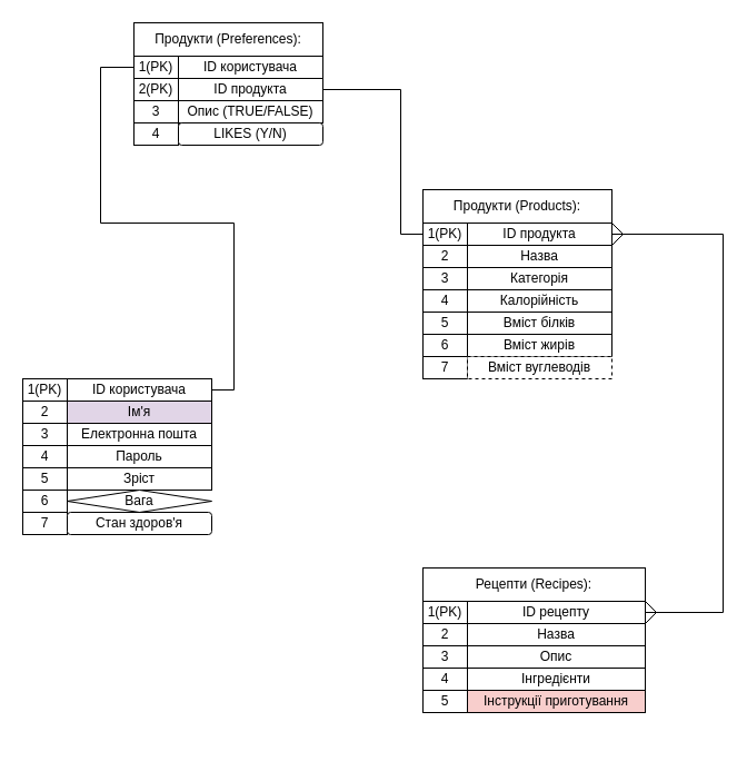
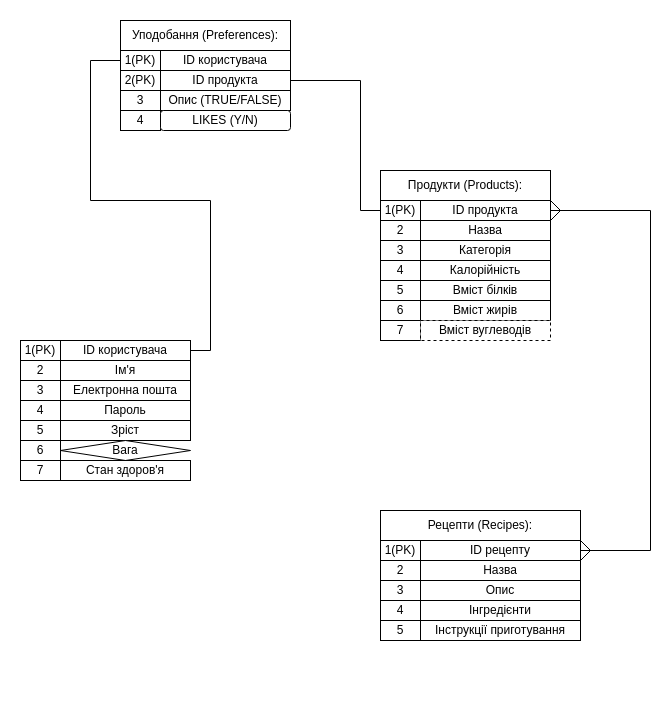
  <mxCell id="0" />
  <mxCell id="1" parent="0" />
  <mxCell id="2" value="" style="group" parent="1" vertex="1" connectable="0"><mxGeometry x="20" y="310" width="170" height="190" as="geometry" /></mxCell>
  <mxCell id="3" value="" style="rounded=0;whiteSpace=wrap;html=1;" parent="2" vertex="1"><mxGeometry y="30" width="140" height="100" as="geometry" /></mxCell>
  <mxCell id="4" value="1(PK)" style="rounded=0;whiteSpace=wrap;html=1;" parent="2" vertex="1"><mxGeometry y="30" width="40" height="20" as="geometry" /></mxCell>
  <mxCell id="5" value="ID користувача" style="rounded=0;whiteSpace=wrap;html=1;" parent="2" vertex="1"><mxGeometry x="40" y="30" width="130" height="20" as="geometry" /></mxCell>
  <mxCell id="6" value="2" style="rounded=0;whiteSpace=wrap;html=1;" parent="2" vertex="1"><mxGeometry y="50" width="40" height="20" as="geometry" /></mxCell>
  <mxCell id="7" value="3" style="rounded=0;whiteSpace=wrap;html=1;" parent="2" vertex="1"><mxGeometry y="70" width="40" height="20" as="geometry" /></mxCell>
  <mxCell id="8" value="4" style="rounded=0;whiteSpace=wrap;html=1;" parent="2" vertex="1"><mxGeometry y="90" width="40" height="20" as="geometry" /></mxCell>
  <mxCell id="9" value="5" style="rounded=0;whiteSpace=wrap;html=1;" parent="2" vertex="1"><mxGeometry y="110" width="40" height="20" as="geometry" /></mxCell>
- <mxCell id="10" value="Ім'я" style="rounded=0;whiteSpace=wrap;html=1;fillColor=#e1d5e7;" parent="2" vertex="1"><mxGeometry x="40" y="50" width="130" height="20" as="geometry" /></mxCell>
+ <mxCell id="10" value="Ім'я" style="rounded=0;whiteSpace=wrap;html=1;" parent="2" vertex="1"><mxGeometry x="40" y="50" width="130" height="20" as="geometry" /></mxCell>
  <mxCell id="11" value="Електронна пошта" style="rounded=0;whiteSpace=wrap;html=1;" parent="2" vertex="1"><mxGeometry x="40" y="70" width="130" height="20" as="geometry" /></mxCell>
  <mxCell id="12" value="Пароль" style="rounded=0;whiteSpace=wrap;html=1;" parent="2" vertex="1"><mxGeometry x="40" y="90" width="130" height="20" as="geometry" /></mxCell>
  <mxCell id="13" value="Зріст" style="rounded=0;whiteSpace=wrap;html=1;" parent="2" vertex="1"><mxGeometry x="40" y="110" width="130" height="20" as="geometry" /></mxCell>
  <mxCell id="14" value="6" style="rounded=0;whiteSpace=wrap;html=1;" parent="2" vertex="1"><mxGeometry y="130" width="40" height="20" as="geometry" /></mxCell>
  <mxCell id="15" value="7" style="rounded=0;whiteSpace=wrap;html=1;" parent="2" vertex="1"><mxGeometry y="150" width="40" height="20" as="geometry" /></mxCell>
  <mxCell id="16" value="Вага" style="rhombus;whiteSpace=wrap;html=1;" parent="2" vertex="1"><mxGeometry x="40" y="130" width="130" height="20" as="geometry" /></mxCell>
- <mxCell id="17" value="Стан здоров'я" style="whiteSpace=wrap;html=1;rounded=1;" parent="2" vertex="1"><mxGeometry x="40" y="150" width="130" height="20" as="geometry" /></mxCell>
+ <mxCell id="17" value="Стан здоров'я" style="rounded=0;whiteSpace=wrap;html=1;" parent="2" vertex="1"><mxGeometry x="40" y="150" width="130" height="20" as="geometry" /></mxCell>
  <mxCell id="18" value="" style="group" parent="1" vertex="1" connectable="0"><mxGeometry x="390" y="190" width="170" height="190" as="geometry" /></mxCell>
  <mxCell id="19" value="" style="group" parent="18" vertex="1" connectable="0"><mxGeometry x="-10" y="-20" width="170" height="170" as="geometry" /></mxCell>
  <mxCell id="20" value="Продукти (Products):" style="rounded=0;whiteSpace=wrap;html=1;" parent="19" vertex="1"><mxGeometry width="170" height="30" as="geometry" /></mxCell>
  <mxCell id="21" value="" style="rounded=0;whiteSpace=wrap;html=1;" parent="19" vertex="1"><mxGeometry y="30" width="140" height="100" as="geometry" /></mxCell>
  <mxCell id="22" value="1(PK)" style="rounded=0;whiteSpace=wrap;html=1;" parent="19" vertex="1"><mxGeometry y="30" width="40" height="20" as="geometry" /></mxCell>
  <mxCell id="23" value="ID продукта" style="rounded=0;whiteSpace=wrap;html=1;" parent="19" vertex="1"><mxGeometry x="40" y="30" width="130" height="20" as="geometry" /></mxCell>
  <mxCell id="24" value="2" style="rounded=0;whiteSpace=wrap;html=1;" parent="19" vertex="1"><mxGeometry y="50" width="40" height="20" as="geometry" /></mxCell>
  <mxCell id="25" value="3" style="rounded=0;whiteSpace=wrap;html=1;" parent="19" vertex="1"><mxGeometry y="70" width="40" height="20" as="geometry" /></mxCell>
  <mxCell id="26" value="4" style="rounded=0;whiteSpace=wrap;html=1;" parent="19" vertex="1"><mxGeometry y="90" width="40" height="20" as="geometry" /></mxCell>
  <mxCell id="27" value="5" style="rounded=0;whiteSpace=wrap;html=1;" parent="19" vertex="1"><mxGeometry y="110" width="40" height="20" as="geometry" /></mxCell>
  <mxCell id="28" value="Назва" style="rounded=0;whiteSpace=wrap;html=1;" parent="19" vertex="1"><mxGeometry x="40" y="50" width="130" height="20" as="geometry" /></mxCell>
  <mxCell id="29" value="Категорія" style="rounded=0;whiteSpace=wrap;html=1;" parent="19" vertex="1"><mxGeometry x="40" y="70" width="130" height="20" as="geometry" /></mxCell>
  <mxCell id="30" value="Калорійність" style="rounded=0;whiteSpace=wrap;html=1;" parent="19" vertex="1"><mxGeometry x="40" y="90" width="130" height="20" as="geometry" /></mxCell>
  <mxCell id="31" value="Вміст білків" style="rounded=0;whiteSpace=wrap;html=1;" parent="19" vertex="1"><mxGeometry x="40" y="110" width="130" height="20" as="geometry" /></mxCell>
  <mxCell id="32" value="6" style="rounded=0;whiteSpace=wrap;html=1;" parent="19" vertex="1"><mxGeometry y="130" width="40" height="20" as="geometry" /></mxCell>
  <mxCell id="33" value="7" style="rounded=0;whiteSpace=wrap;html=1;" parent="19" vertex="1"><mxGeometry y="150" width="40" height="20" as="geometry" /></mxCell>
  <mxCell id="34" value="Вміст жирів" style="rounded=0;whiteSpace=wrap;html=1;" parent="19" vertex="1"><mxGeometry x="40" y="130" width="130" height="20" as="geometry" /></mxCell>
  <mxCell id="35" value="Вміст вуглеводів" style="rounded=0;whiteSpace=wrap;html=1;dashed=1;" parent="19" vertex="1"><mxGeometry x="40" y="150" width="130" height="20" as="geometry" /></mxCell>
  <mxCell id="36" value="" style="group" parent="1" vertex="1" connectable="0"><mxGeometry x="380" y="510" width="200" height="170" as="geometry" /></mxCell>
  <mxCell id="37" value="Рецепти (Recipes):" style="rounded=0;whiteSpace=wrap;html=1;" parent="36" vertex="1"><mxGeometry width="200" height="30" as="geometry" /></mxCell>
  <mxCell id="38" value="" style="rounded=0;whiteSpace=wrap;html=1;" parent="36" vertex="1"><mxGeometry y="30" width="140" height="100" as="geometry" /></mxCell>
  <mxCell id="39" value="1(PK)" style="rounded=0;whiteSpace=wrap;html=1;" parent="36" vertex="1"><mxGeometry y="30" width="40" height="20" as="geometry" /></mxCell>
  <mxCell id="40" value="ID рецепту" style="rounded=0;whiteSpace=wrap;html=1;" parent="36" vertex="1"><mxGeometry x="40" y="30" width="160" height="20" as="geometry" /></mxCell>
  <mxCell id="41" value="2" style="rounded=0;whiteSpace=wrap;html=1;" parent="36" vertex="1"><mxGeometry y="50" width="40" height="20" as="geometry" /></mxCell>
  <mxCell id="42" value="3" style="rounded=0;whiteSpace=wrap;html=1;" parent="36" vertex="1"><mxGeometry y="70" width="40" height="20" as="geometry" /></mxCell>
  <mxCell id="43" value="4" style="rounded=0;whiteSpace=wrap;html=1;" parent="36" vertex="1"><mxGeometry y="90" width="40" height="20" as="geometry" /></mxCell>
  <mxCell id="44" value="5" style="rounded=0;whiteSpace=wrap;html=1;" parent="36" vertex="1"><mxGeometry y="110" width="40" height="20" as="geometry" /></mxCell>
  <mxCell id="45" value="Назва" style="rounded=0;whiteSpace=wrap;html=1;" parent="36" vertex="1"><mxGeometry x="40" y="50" width="160" height="20" as="geometry" /></mxCell>
  <mxCell id="46" value="Опис" style="rounded=0;whiteSpace=wrap;html=1;" parent="36" vertex="1"><mxGeometry x="40" y="70" width="160" height="20" as="geometry" /></mxCell>
  <mxCell id="47" value="Інгредієнти" style="rounded=0;whiteSpace=wrap;html=1;" parent="36" vertex="1"><mxGeometry x="40" y="90" width="160" height="20" as="geometry" /></mxCell>
- <mxCell id="48" value="Інструкції приготування" style="rounded=0;whiteSpace=wrap;html=1;fillColor=#f8cecc;" parent="36" vertex="1"><mxGeometry x="40" y="110" width="160" height="20" as="geometry" /></mxCell>
+ <mxCell id="48" value="Інструкції приготування" style="rounded=0;whiteSpace=wrap;html=1;" parent="36" vertex="1"><mxGeometry x="40" y="110" width="160" height="20" as="geometry" /></mxCell>
  <mxCell id="49" value="" style="endArrow=none;html=1;rounded=0;exitX=1;exitY=0.5;exitDx=0;exitDy=0;" parent="1" source="40" edge="1"><mxGeometry width="50" height="50" relative="1" as="geometry"><mxPoint x="600" y="560" as="sourcePoint" /><mxPoint x="550" y="210" as="targetPoint" /><Array as="points"><mxPoint x="650" y="550" /><mxPoint x="650" y="210" /></Array></mxGeometry></mxCell>
  <mxCell id="50" value="" style="group" vertex="1" connectable="0" parent="1"><mxGeometry x="120" y="20" width="170" height="190" as="geometry" /></mxCell>
- <mxCell id="51" value="Продукти (Preferences):" style="rounded=0;whiteSpace=wrap;html=1;" vertex="1" parent="50"><mxGeometry width="170" height="30" as="geometry" /></mxCell>
+ <mxCell id="51" value="Уподобання (Preferences):" style="rounded=0;whiteSpace=wrap;html=1;" vertex="1" parent="50"><mxGeometry width="170" height="30" as="geometry" /></mxCell>
  <mxCell id="52" value="1(PK)" style="rounded=0;whiteSpace=wrap;html=1;" vertex="1" parent="50"><mxGeometry y="30" width="40" height="20" as="geometry" /></mxCell>
  <mxCell id="53" value="ID користувача" style="rounded=0;whiteSpace=wrap;html=1;" vertex="1" parent="50"><mxGeometry x="40" y="30" width="130" height="20" as="geometry" /></mxCell>
  <mxCell id="54" value="2(PK)" style="rounded=0;whiteSpace=wrap;html=1;" vertex="1" parent="50"><mxGeometry y="50" width="40" height="20" as="geometry" /></mxCell>
  <mxCell id="55" value="3" style="rounded=0;whiteSpace=wrap;html=1;" vertex="1" parent="50"><mxGeometry y="70" width="40" height="20" as="geometry" /></mxCell>
  <mxCell id="56" value="4" style="rounded=0;whiteSpace=wrap;html=1;" vertex="1" parent="50"><mxGeometry y="90" width="40" height="20" as="geometry" /></mxCell>
  <mxCell id="57" value="ID продукта" style="rounded=0;whiteSpace=wrap;html=1;" vertex="1" parent="50"><mxGeometry x="40" y="50" width="130" height="20" as="geometry" /></mxCell>
  <mxCell id="58" value="Опис (TRUE/FALSE)" style="rounded=0;whiteSpace=wrap;html=1;" vertex="1" parent="50"><mxGeometry x="40" y="70" width="130" height="20" as="geometry" /></mxCell>
  <mxCell id="59" value="LIKES (Y/N)" style="whiteSpace=wrap;html=1;rounded=1;" vertex="1" parent="50"><mxGeometry x="40" y="90" width="130" height="20" as="geometry" /></mxCell>
  <mxCell id="60" value="" style="endArrow=none;html=1;rounded=0;entryX=0;entryY=0.5;entryDx=0;entryDy=0;exitX=1;exitY=0.5;exitDx=0;exitDy=0;" edge="1" parent="1" source="5" target="52"><mxGeometry width="50" height="50" relative="1" as="geometry"><mxPoint x="240" y="280" as="sourcePoint" /><mxPoint x="290" y="230" as="targetPoint" /><Array as="points"><mxPoint x="210" y="350" /><mxPoint x="210" y="200" /><mxPoint x="90" y="200" /><mxPoint x="90" y="60" /></Array></mxGeometry></mxCell>
  <mxCell id="61" value="" style="endArrow=none;html=1;rounded=0;" edge="1" parent="1"><mxGeometry width="50" height="50" relative="1" as="geometry"><mxPoint x="290" y="80" as="sourcePoint" /><mxPoint x="360" y="80" as="targetPoint" /></mxGeometry></mxCell>
  <mxCell id="62" value="" style="endArrow=none;html=1;rounded=0;" edge="1" parent="1"><mxGeometry width="50" height="50" relative="1" as="geometry"><mxPoint x="360" y="210" as="sourcePoint" /><mxPoint x="380" y="210" as="targetPoint" /></mxGeometry></mxCell>
  <mxCell id="63" value="" style="endArrow=none;html=1;rounded=0;" edge="1" parent="1"><mxGeometry width="50" height="50" relative="1" as="geometry"><mxPoint x="360" y="210" as="sourcePoint" /><mxPoint x="360" y="80" as="targetPoint" /></mxGeometry></mxCell>
  <mxCell id="64" value="" style="endArrow=none;html=1;rounded=0;exitX=1;exitY=0;exitDx=0;exitDy=0;" edge="1" parent="1" source="45"><mxGeometry width="50" height="50" relative="1" as="geometry"><mxPoint x="570" y="580" as="sourcePoint" /><mxPoint x="590" y="550" as="targetPoint" /></mxGeometry></mxCell>
  <mxCell id="65" value="" style="endArrow=none;html=1;rounded=0;" edge="1" parent="1"><mxGeometry width="50" height="50" relative="1" as="geometry"><mxPoint x="580" y="540" as="sourcePoint" /><mxPoint x="590" y="550" as="targetPoint" /></mxGeometry></mxCell>
  <mxCell id="66" value="" style="endArrow=none;html=1;rounded=0;" edge="1" parent="1"><mxGeometry width="50" height="50" relative="1" as="geometry"><mxPoint x="550" y="220" as="sourcePoint" /><mxPoint x="560" y="210" as="targetPoint" /></mxGeometry></mxCell>
  <mxCell id="67" value="" style="endArrow=none;html=1;rounded=0;exitX=1;exitY=0;exitDx=0;exitDy=0;" edge="1" parent="1" source="23"><mxGeometry width="50" height="50" relative="1" as="geometry"><mxPoint x="560" y="210" as="sourcePoint" /><mxPoint x="560" y="210" as="targetPoint" /></mxGeometry></mxCell>
